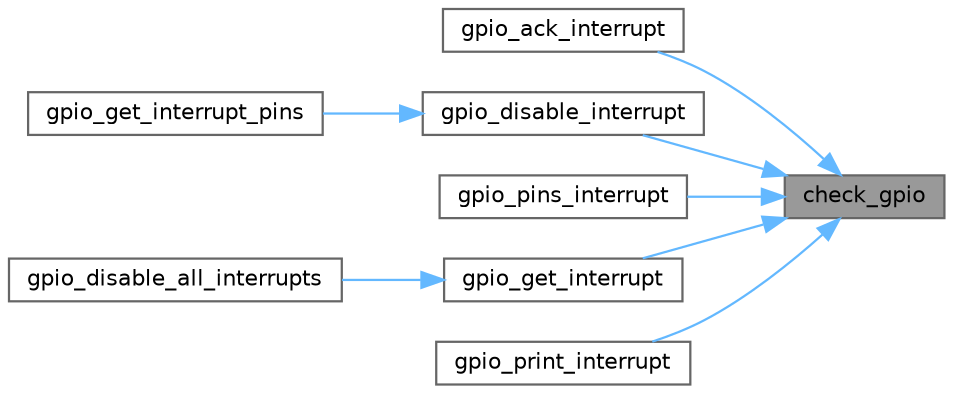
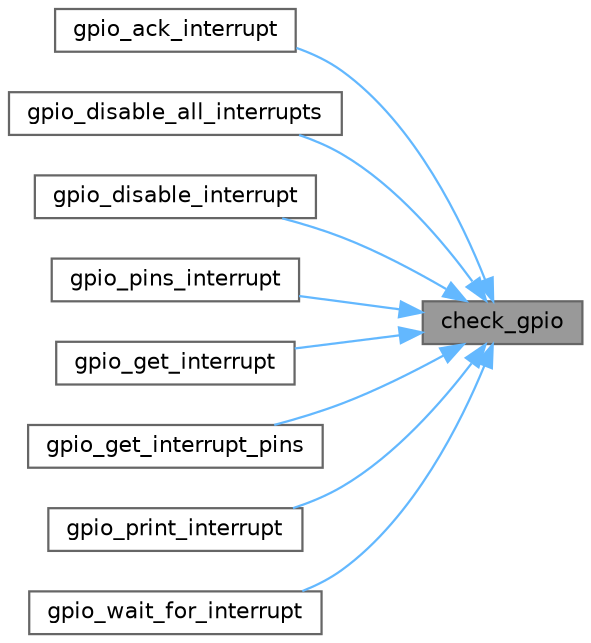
  digraph {
    rankdir=RL
    node [color=grey40 fillcolor=white fontname=Helvetica fontsize=10 shape=box style=filled]
    edge [color=steelblue1 dir=back fontname=Helvetica fontsize=10 labelfontname=Helvetica labelfontsize=10 style=solid]
    n1 [color=gray40 fillcolor=grey60 fontcolor=black height=0.2 label=check_gpio width=0.4]
    n2 [height=0.2 label=gpio_ack_interrupt width=0.4]
    n3 [height=0.2 label=gpio_disable_all_interrupts width=0.4]
    n4 [height=0.2 label=gpio_disable_interrupt width=0.4]
    n5 [height=0.2 label=gpio_pins_interrupt width=0.4]
    n6 [height=0.2 label=gpio_get_interrupt width=0.4]
    n7 [height=0.2 label=gpio_get_interrupt_pins width=0.4]
    n8 [height=0.2 label=gpio_print_interrupt width=0.4]
+   n9 [height=0.2 label=gpio_wait_for_interrupt width=0.4]
    n1 -> n2
-   n6 -> n3
+   n1 -> n3
    n1 -> n4
    n1 -> n5
    n1 -> n6
-   n4 -> n7
+   n1 -> n7
    n1 -> n8
+   n1 -> n9
  }
